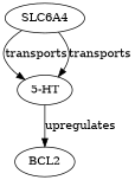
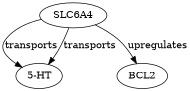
  digraph {
    edge [evidence="SLC6A4 is a serotonin transporter (PMID: 12345678)" probability=0.9]
    SLC6A4
    "5-HT"
    BCL2
    SLC6A4 -> "5-HT" [label=transports]
    SLC6A4 -> "5-HT" [label=transports]
-   "5-HT" -> BCL2 [evidence="Serotonin can upregulate BCL2 expression (PMID: 23456789)" label=upregulates probability=0.6]
+   SLC6A4 -> BCL2 [evidence="Serotonin can upregulate BCL2 expression (PMID: 23456789)" label=upregulates probability=0.6]
  }
